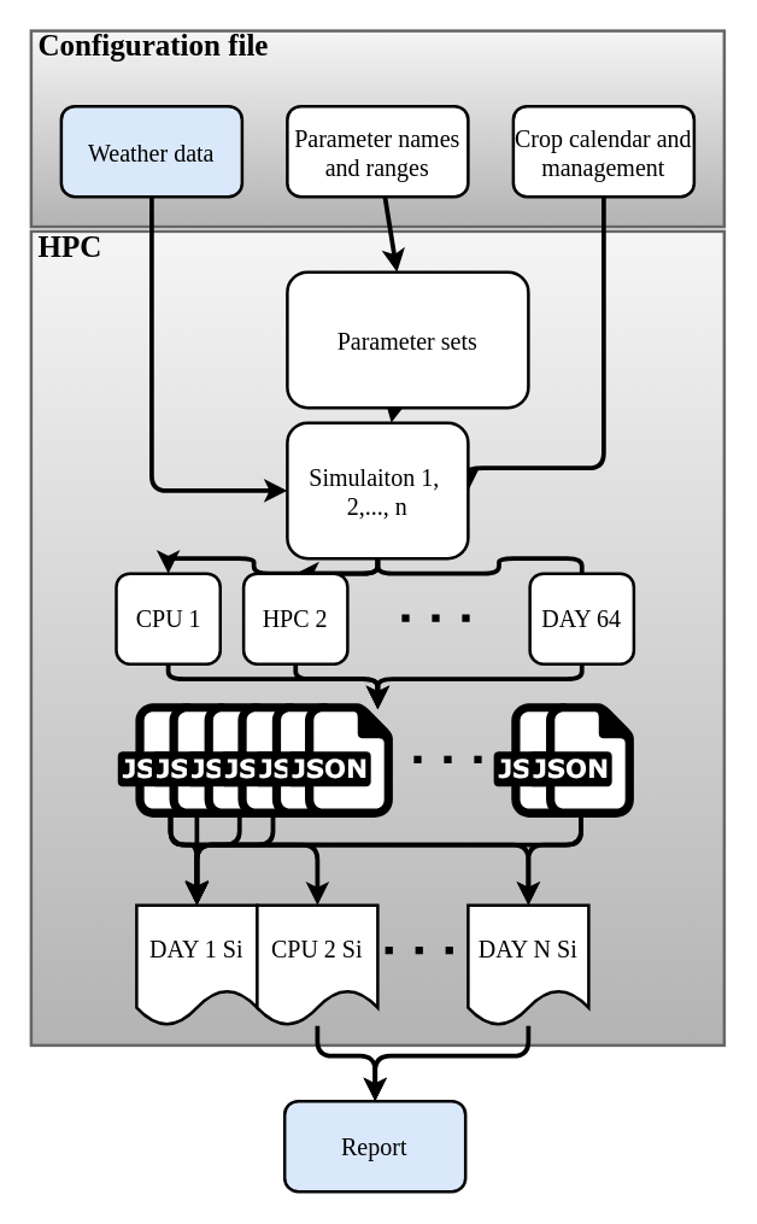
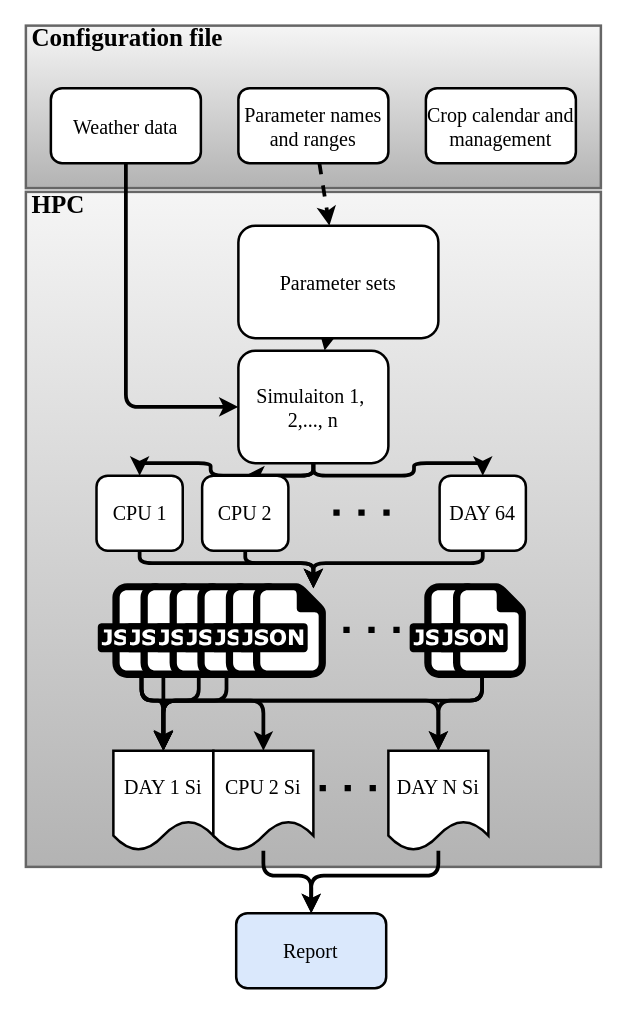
  <mxCell id="0" />
  <mxCell id="1" parent="0" />
  <mxCell id="2" value="HPC" style="rounded=0;strokeWidth=2;fontFamily=Times New Roman;fontSize=20;labelPosition=center;verticalLabelPosition=top;align=left;verticalAlign=bottom;textDirection=ltr;spacing=-20;fillColor=#f5f5f5;gradientColor=#b3b3b3;strokeColor=#666666;spacingLeft=25;fontColor=default;fontStyle=1" parent="1" vertex="1"><mxGeometry x="20" y="153" width="460" height="540" as="geometry" /></mxCell>
  <mxCell id="3" value="Configuration file" style="rounded=0;strokeWidth=2;fontFamily=Times New Roman;fontSize=20;labelPosition=center;verticalLabelPosition=top;align=left;verticalAlign=bottom;textDirection=ltr;spacing=-20;fillColor=#f5f5f5;gradientColor=#b3b3b3;strokeColor=#666666;fontColor=default;fontStyle=1;spacingTop=0;spacingLeft=25;" parent="1" vertex="1"><mxGeometry x="20" y="20" width="460" height="130" as="geometry" /></mxCell>
  <mxCell id="4" style="edgeStyle=orthogonalEdgeStyle;html=1;exitX=0.5;exitY=1;exitDx=0;exitDy=0;entryX=0;entryY=0.5;entryDx=0;entryDy=0;fontSize=16;fontFamily=Times New Roman;strokeWidth=3;fontStyle=0;" parent="1" source="5" target="15" edge="1"><mxGeometry relative="1" as="geometry" /></mxCell>
- <mxCell id="5" value="Weather data" style="rounded=1;strokeWidth=2;fontSize=16;fontFamily=Times New Roman;fontStyle=0;fontColor=default;fillColor=#dae8fc;" parent="1" vertex="1"><mxGeometry x="40" y="70" width="120" height="60" as="geometry" /></mxCell>
- <mxCell id="6" value="" style="edgeStyle=none;html=1;fontFamily=Times New Roman;fontSize=16;strokeWidth=3;fontColor=default;fontStyle=0" parent="1" source="7" target="11" edge="1"><mxGeometry relative="1" as="geometry" /></mxCell>
+ <mxCell id="5" value="Weather data" style="rounded=1;strokeWidth=2;fontSize=16;fontFamily=Times New Roman;fontStyle=0;fontColor=default;" parent="1" vertex="1"><mxGeometry x="40" y="70" width="120" height="60" as="geometry" /></mxCell>
+ <mxCell id="6" value="" style="edgeStyle=none;html=1;fontFamily=Times New Roman;fontSize=16;strokeWidth=3;fontColor=default;fontStyle=0;dashed=1;" parent="1" source="7" target="11" edge="1"><mxGeometry relative="1" as="geometry" /></mxCell>
  <mxCell id="7" value="Parameter names&#10;and ranges" style="rounded=1;strokeWidth=2;fontSize=16;fontFamily=Times New Roman;fontStyle=0;fontColor=default;" parent="1" vertex="1"><mxGeometry x="190" y="70" width="120" height="60" as="geometry" /></mxCell>
- <mxCell id="8" style="edgeStyle=orthogonalEdgeStyle;html=1;fontSize=16;entryX=1;entryY=0.5;entryDx=0;entryDy=0;fontFamily=Times New Roman;strokeWidth=3;fontStyle=0;" parent="1" source="9" target="15" edge="1"><mxGeometry relative="1" as="geometry"><mxPoint x="570" y="350" as="targetPoint" /><Array as="points"><mxPoint x="400" y="310" /></Array></mxGeometry></mxCell>
  <mxCell id="9" value="Crop calendar and&#10;management" style="rounded=1;strokeWidth=2;fontSize=16;fontFamily=Times New Roman;fontStyle=0;fontColor=default;" parent="1" vertex="1"><mxGeometry x="340" y="70" width="120" height="60" as="geometry" /></mxCell>
  <mxCell id="10" value="" style="edgeStyle=none;html=1;fontFamily=Times New Roman;fontSize=16;strokeWidth=3;fontColor=default;fontStyle=0" parent="1" source="11" target="15" edge="1"><mxGeometry relative="1" as="geometry" /></mxCell>
  <mxCell id="11" value="Parameter sets" style="rounded=1;strokeWidth=2;fontSize=16;fontFamily=Times New Roman;fontStyle=0;fontColor=default;" parent="1" vertex="1"><mxGeometry x="190" y="180" width="160" height="90" as="geometry" /></mxCell>
  <mxCell id="12" style="edgeStyle=orthogonalEdgeStyle;html=1;exitX=0.5;exitY=1;exitDx=0;exitDy=0;entryX=0.5;entryY=0;entryDx=0;entryDy=0;strokeWidth=3;fontColor=default;fontStyle=0" parent="1" source="15" target="18" edge="1"><mxGeometry relative="1" as="geometry" /></mxCell>
  <mxCell id="13" style="edgeStyle=orthogonalEdgeStyle;html=1;exitX=0.5;exitY=1;exitDx=0;exitDy=0;entryX=0.5;entryY=0;entryDx=0;entryDy=0;strokeWidth=3;fontColor=default;fontStyle=0" parent="1" source="15" target="19" edge="1"><mxGeometry relative="1" as="geometry" /></mxCell>
- <mxCell id="14" style="edgeStyle=orthogonalEdgeStyle;html=1;exitX=0.5;exitY=1;exitDx=0;exitDy=0;entryX=0.5;entryY=0;entryDx=0;entryDy=0;strokeWidth=3;fontColor=default;fontStyle=0;endArrow=none;" parent="1" source="15" target="21" edge="1"><mxGeometry relative="1" as="geometry" /></mxCell>
+ <mxCell id="14" style="edgeStyle=orthogonalEdgeStyle;html=1;exitX=0.5;exitY=1;exitDx=0;exitDy=0;entryX=0.5;entryY=0;entryDx=0;entryDy=0;strokeWidth=3;fontColor=default;fontStyle=0" parent="1" source="15" target="21" edge="1"><mxGeometry relative="1" as="geometry" /></mxCell>
  <mxCell id="15" value="Simulaiton 1, &#10;2,..., n" style="rounded=1;strokeWidth=2;fontSize=16;fontFamily=Times New Roman;fontStyle=0;fontColor=default;" parent="1" vertex="1"><mxGeometry x="190" y="280" width="120" height="90" as="geometry" /></mxCell>
  <mxCell id="16" value="Report" style="rounded=1;whiteSpace=wrap;html=1;strokeWidth=2;fontSize=16;fontFamily=Times New Roman;fontStyle=0;fontColor=default;fillColor=#dae8fc;" parent="1" vertex="1"><mxGeometry x="188.25" y="730" width="120" height="60" as="geometry" /></mxCell>
  <mxCell id="17" value="" style="group;fontColor=default;fontStyle=0" parent="1" vertex="1" connectable="0"><mxGeometry x="76.5" y="380" width="343.5" height="60" as="geometry" /></mxCell>
  <mxCell id="18" value="CPU 1" style="rounded=1;whiteSpace=wrap;html=1;strokeWidth=2;fontSize=16;fontFamily=Times New Roman;fontStyle=0;fontColor=default;" parent="17" vertex="1"><mxGeometry width="69" height="60" as="geometry" /></mxCell>
- <mxCell id="19" value="HPC 2" style="rounded=1;whiteSpace=wrap;html=1;strokeWidth=2;fontSize=16;fontFamily=Times New Roman;fontStyle=0;fontColor=default;" parent="17" vertex="1"><mxGeometry x="84.5" width="69" height="60" as="geometry" /></mxCell>
+ <mxCell id="19" value="CPU 2" style="rounded=1;whiteSpace=wrap;html=1;strokeWidth=2;fontSize=16;fontFamily=Times New Roman;fontStyle=0;fontColor=default;" parent="17" vertex="1"><mxGeometry x="84.5" width="69" height="60" as="geometry" /></mxCell>
  <mxCell id="20" value="" style="endArrow=none;dashed=1;html=1;dashPattern=1 3;strokeWidth=5;fontFamily=Times New Roman;fontSize=16;spacing=3;fontColor=default;fontStyle=0" parent="17" edge="1"><mxGeometry width="50" height="50" relative="1" as="geometry"><mxPoint x="234.5" y="29.5" as="sourcePoint" /><mxPoint x="184.5" y="29.5" as="targetPoint" /></mxGeometry></mxCell>
  <mxCell id="21" value="DAY 64" style="rounded=1;whiteSpace=wrap;html=1;strokeWidth=2;fontSize=16;fontFamily=Times New Roman;fontStyle=0;fontColor=default;" parent="17" vertex="1"><mxGeometry x="274.5" width="69" height="60" as="geometry" /></mxCell>
  <mxCell id="22" value="" style="group;fontColor=default;fontStyle=0" parent="1" vertex="1" connectable="0"><mxGeometry x="77.5" y="466" width="342.5" height="75.8" as="geometry" /></mxCell>
  <mxCell id="23" value="" style="dashed=0;outlineConnect=0;html=1;align=center;labelPosition=center;verticalLabelPosition=bottom;verticalAlign=top;shape=mxgraph.weblogos.json;strokeWidth=2;fontFamily=Times New Roman;fontSize=16;fontColor=default;fontStyle=0" parent="22" vertex="1"><mxGeometry width="70" height="75.8" as="geometry" /></mxCell>
  <mxCell id="24" value="" style="endArrow=none;dashed=1;dashPattern=1 3;strokeWidth=5;fontFamily=Times New Roman;fontSize=16;spacing=3;fontColor=default;fontStyle=0" parent="22" edge="1"><mxGeometry width="50" height="50" relative="1" as="geometry"><mxPoint x="241.5" y="37.4" as="sourcePoint" /><mxPoint x="191.5" y="37.4" as="targetPoint" /></mxGeometry></mxCell>
  <mxCell id="25" value="" style="dashed=0;outlineConnect=0;html=1;align=center;labelPosition=center;verticalLabelPosition=bottom;verticalAlign=top;shape=mxgraph.weblogos.json;strokeWidth=2;fontFamily=Times New Roman;fontSize=16;fontColor=default;fontStyle=0" parent="22" vertex="1"><mxGeometry x="22.5" width="70" height="75.8" as="geometry" /></mxCell>
  <mxCell id="26" value="" style="dashed=0;outlineConnect=0;html=1;align=center;labelPosition=center;verticalLabelPosition=bottom;verticalAlign=top;shape=mxgraph.weblogos.json;strokeWidth=2;fontFamily=Times New Roman;fontSize=16;fontColor=default;fontStyle=0" parent="22" vertex="1"><mxGeometry x="45.75" width="70" height="75.8" as="geometry" /></mxCell>
  <mxCell id="27" value="" style="dashed=0;outlineConnect=0;html=1;align=center;labelPosition=center;verticalLabelPosition=bottom;verticalAlign=top;shape=mxgraph.weblogos.json;strokeWidth=2;fontFamily=Times New Roman;fontSize=16;fontColor=default;fontStyle=0" parent="22" vertex="1"><mxGeometry x="68" width="70" height="75.8" as="geometry" /></mxCell>
  <mxCell id="28" value="" style="dashed=0;outlineConnect=0;html=1;align=center;labelPosition=center;verticalLabelPosition=bottom;verticalAlign=top;shape=mxgraph.weblogos.json;strokeWidth=2;fontFamily=Times New Roman;fontSize=16;fontColor=default;fontStyle=0" parent="22" vertex="1"><mxGeometry x="90.75" width="70" height="75.8" as="geometry" /></mxCell>
  <mxCell id="29" value="" style="dashed=0;outlineConnect=0;html=1;align=center;labelPosition=center;verticalLabelPosition=bottom;verticalAlign=top;shape=mxgraph.weblogos.json;strokeWidth=2;fontFamily=Times New Roman;fontSize=16;fontColor=default;fontStyle=0" parent="22" vertex="1"><mxGeometry x="112.5" width="70" height="75.8" as="geometry" /></mxCell>
  <mxCell id="30" value="" style="dashed=0;outlineConnect=0;html=1;align=center;labelPosition=center;verticalLabelPosition=bottom;verticalAlign=top;shape=mxgraph.weblogos.json;strokeWidth=2;fontFamily=Times New Roman;fontSize=16;fontColor=default;fontStyle=0" parent="22" vertex="1"><mxGeometry x="249.5" width="70" height="75.8" as="geometry" /></mxCell>
  <mxCell id="31" value="" style="dashed=0;outlineConnect=0;html=1;align=center;labelPosition=center;verticalLabelPosition=bottom;verticalAlign=top;shape=mxgraph.weblogos.json;strokeWidth=2;fontFamily=Times New Roman;fontSize=16;fontColor=default;fontStyle=0" parent="22" vertex="1"><mxGeometry x="272.5" width="70" height="75.8" as="geometry" /></mxCell>
  <mxCell id="32" style="edgeStyle=orthogonalEdgeStyle;html=1;exitX=0.5;exitY=1;exitDx=0;exitDy=0;strokeWidth=3;fontColor=default;fontStyle=0" parent="1" source="18" edge="1"><mxGeometry relative="1" as="geometry"><mxPoint x="250" y="470" as="targetPoint" /><Array as="points"><mxPoint x="111" y="450" /><mxPoint x="250" y="450" /></Array></mxGeometry></mxCell>
  <mxCell id="33" style="edgeStyle=orthogonalEdgeStyle;html=1;exitX=0.5;exitY=1;exitDx=0;exitDy=0;strokeWidth=3;fontColor=default;fontStyle=0" parent="1" source="19" edge="1"><mxGeometry relative="1" as="geometry"><mxPoint x="250" y="470" as="targetPoint" /><Array as="points"><mxPoint x="196" y="450" /><mxPoint x="250" y="450" /></Array></mxGeometry></mxCell>
  <mxCell id="34" style="edgeStyle=orthogonalEdgeStyle;html=1;exitX=0.5;exitY=1;exitDx=0;exitDy=0;strokeWidth=3;fontColor=default;fontStyle=0" parent="1" source="21" edge="1"><mxGeometry relative="1" as="geometry"><mxPoint x="250" y="470" as="targetPoint" /><Array as="points"><mxPoint x="386" y="450" /><mxPoint x="250" y="450" /></Array></mxGeometry></mxCell>
  <mxCell id="35" style="edgeStyle=orthogonalEdgeStyle;html=1;entryX=0.5;entryY=0;entryDx=0;entryDy=0;strokeWidth=3;fontColor=default;fontStyle=0" parent="1" source="23" target="41" edge="1"><mxGeometry relative="1" as="geometry"><Array as="points"><mxPoint x="113" y="560" /><mxPoint x="130" y="560" /></Array></mxGeometry></mxCell>
  <mxCell id="36" style="edgeStyle=orthogonalEdgeStyle;html=1;strokeWidth=3;fontColor=default;fontStyle=0" parent="1" source="31" edge="1"><mxGeometry relative="1" as="geometry"><mxPoint x="130" y="600" as="targetPoint" /><Array as="points"><mxPoint x="385" y="560" /><mxPoint x="130" y="560" /></Array></mxGeometry></mxCell>
  <mxCell id="37" style="edgeStyle=orthogonalEdgeStyle;html=1;entryX=0.5;entryY=0;entryDx=0;entryDy=0;strokeWidth=3;fontColor=default;fontStyle=0" parent="1" source="23" edge="1"><mxGeometry relative="1" as="geometry"><Array as="points"><mxPoint x="113" y="560" /><mxPoint x="350" y="560" /></Array><mxPoint x="350" y="600" as="targetPoint" /></mxGeometry></mxCell>
  <mxCell id="38" style="edgeStyle=orthogonalEdgeStyle;html=1;entryX=0.5;entryY=0;entryDx=0;entryDy=0;strokeWidth=3;fontColor=default;fontStyle=0" parent="1" source="31" edge="1"><mxGeometry relative="1" as="geometry"><Array as="points"><mxPoint x="385" y="560" /><mxPoint x="350" y="560" /></Array><mxPoint x="350" y="600" as="targetPoint" /></mxGeometry></mxCell>
  <mxCell id="39" style="edgeStyle=orthogonalEdgeStyle;html=1;entryX=0.5;entryY=0;entryDx=0;entryDy=0;strokeWidth=3;fontColor=default;fontStyle=0" parent="1" source="23" edge="1"><mxGeometry relative="1" as="geometry"><Array as="points"><mxPoint x="113" y="560" /><mxPoint x="210" y="560" /></Array><mxPoint x="210" y="600" as="targetPoint" /></mxGeometry></mxCell>
  <mxCell id="40" style="edgeStyle=orthogonalEdgeStyle;html=1;strokeWidth=3;entryX=0.5;entryY=0;entryDx=0;entryDy=0;fontColor=default;fontStyle=0" parent="1" target="16" edge="1"><mxGeometry relative="1" as="geometry"><mxPoint x="250" y="720" as="targetPoint" /><Array as="points"><mxPoint x="210" y="700" /><mxPoint x="248" y="700" /></Array><mxPoint x="210" y="680" as="sourcePoint" /></mxGeometry></mxCell>
  <mxCell id="41" value="DAY 1 Si" style="shape=document;boundedLbl=1;shadow=0;sketch=0;fillStyle=solid;strokeColor=default;strokeWidth=2;fontFamily=Times New Roman;fontSize=16;fillColor=default;gradientColor=none;gradientDirection=north;rounded=1;fontStyle=0;fontColor=default;" parent="1" vertex="1"><mxGeometry x="90" y="600" width="80" height="80" as="geometry" /></mxCell>
  <mxCell id="42" style="edgeStyle=orthogonalEdgeStyle;html=1;entryX=0.5;entryY=0;entryDx=0;entryDy=0;strokeWidth=3;fontColor=default;fontStyle=0" parent="1" target="16" edge="1"><mxGeometry relative="1" as="geometry"><Array as="points"><mxPoint x="350" y="700" /><mxPoint x="248" y="700" /></Array><mxPoint x="350" y="680" as="sourcePoint" /></mxGeometry></mxCell>
  <mxCell id="43" value="" style="endArrow=none;dashed=1;html=1;dashPattern=1 3;strokeWidth=5;fontFamily=Times New Roman;fontSize=16;spacing=3;fontColor=default;fontStyle=0;entryX=1;entryY=0.375;entryDx=0;entryDy=0;entryPerimeter=0;" parent="1" target="47" edge="1"><mxGeometry width="50" height="50" relative="1" as="geometry"><mxPoint x="300" y="630" as="sourcePoint" /><mxPoint x="263" y="630" as="targetPoint" /></mxGeometry></mxCell>
  <mxCell id="44" style="edgeStyle=orthogonalEdgeStyle;html=1;strokeWidth=3;fontColor=default;fontStyle=0" parent="1" edge="1"><mxGeometry relative="1" as="geometry"><mxPoint x="130" y="600" as="targetPoint" /><mxPoint x="130" y="541.8" as="sourcePoint" /></mxGeometry></mxCell>
  <mxCell id="45" style="edgeStyle=orthogonalEdgeStyle;html=1;entryX=0.5;entryY=0;entryDx=0;entryDy=0;strokeWidth=3;fontColor=default;fontStyle=0" parent="1" source="26" target="41" edge="1"><mxGeometry relative="1" as="geometry"><Array as="points"><mxPoint x="158" y="560" /><mxPoint x="130" y="560" /></Array></mxGeometry></mxCell>
  <mxCell id="46" style="edgeStyle=orthogonalEdgeStyle;html=1;strokeWidth=3;fontColor=default;fontStyle=0" parent="1" source="27" edge="1"><mxGeometry relative="1" as="geometry"><mxPoint x="130" y="599" as="targetPoint" /><mxPoint x="180.5" y="550.8" as="sourcePoint" /><Array as="points"><mxPoint x="181" y="560" /><mxPoint x="130" y="560" /></Array></mxGeometry></mxCell>
  <mxCell id="47" value="CPU 2 Si" style="shape=document;boundedLbl=1;shadow=0;sketch=0;fillStyle=solid;strokeColor=default;strokeWidth=2;fontFamily=Times New Roman;fontSize=16;fillColor=default;gradientColor=none;gradientDirection=north;rounded=1;fontStyle=0;fontColor=default;" parent="1" vertex="1"><mxGeometry x="170" y="600" width="80" height="80" as="geometry" /></mxCell>
  <mxCell id="48" value="DAY N Si" style="shape=document;boundedLbl=1;shadow=0;sketch=0;fillStyle=solid;strokeColor=default;strokeWidth=2;fontFamily=Times New Roman;fontSize=16;fillColor=default;gradientColor=none;gradientDirection=north;rounded=1;fontStyle=0;fontColor=default;" parent="1" vertex="1"><mxGeometry x="310" y="600" width="80" height="80" as="geometry" /></mxCell>
